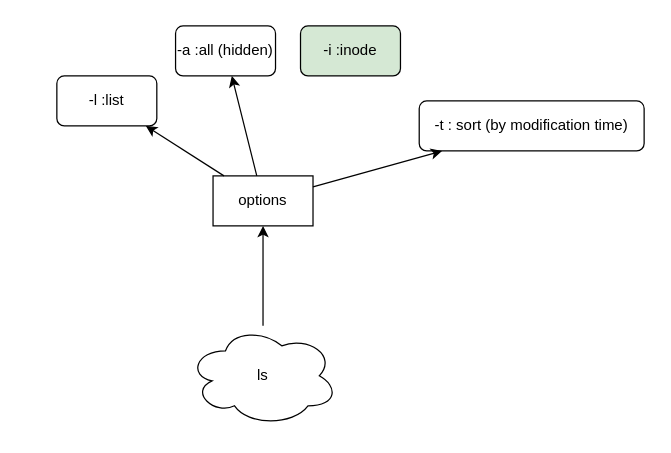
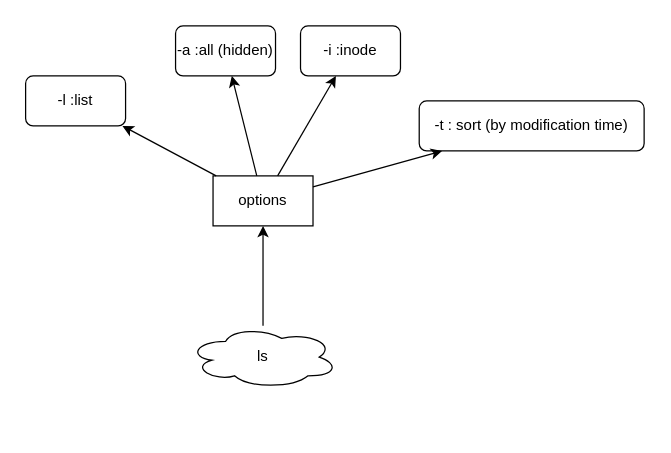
  <mxCell id="0" />
  <mxCell id="1" parent="0" />
- <mxCell id="2" value="ls" style="ellipse;shape=cloud;whiteSpace=wrap;html=1;" vertex="1" parent="1"><mxGeometry x="150" y="260" width="120" height="80" as="geometry" /></mxCell>
+ <mxCell id="2" value="ls" style="ellipse;shape=cloud;whiteSpace=wrap;html=1;" vertex="1" parent="1"><mxGeometry x="150" y="260" width="120" height="50" as="geometry" /></mxCell>
  <mxCell id="3" value="options" style="whiteSpace=wrap;html=1;rounded=0;" vertex="1" parent="1"><mxGeometry x="170" y="140" width="80" height="40" as="geometry" /></mxCell>
  <mxCell id="4" value="" style="endArrow=classic;html=1;" edge="1" parent="1" source="2" target="3"><mxGeometry width="50" height="50" relative="1" as="geometry"><mxPoint x="290" y="380" as="sourcePoint" /><mxPoint x="340" y="330" as="targetPoint" /></mxGeometry></mxCell>
- <mxCell id="5" value="-l :list" style="rounded=1;whiteSpace=wrap;html=1;" vertex="1" parent="1"><mxGeometry x="45" y="60" width="80" height="40" as="geometry" /></mxCell>
+ <mxCell id="5" value="-l :list" style="rounded=1;whiteSpace=wrap;html=1;" vertex="1" parent="1"><mxGeometry x="20" y="60" width="80" height="40" as="geometry" /></mxCell>
  <mxCell id="6" value="-a :all (hidden)" style="rounded=1;whiteSpace=wrap;html=1;" vertex="1" parent="1"><mxGeometry x="140" y="20" width="80" height="40" as="geometry" /></mxCell>
  <mxCell id="7" value="" style="endArrow=classic;html=1;" edge="1" parent="1" source="3" target="6"><mxGeometry width="50" height="50" relative="1" as="geometry"><mxPoint x="220" y="270" as="sourcePoint" /><mxPoint x="220" y="190" as="targetPoint" /></mxGeometry></mxCell>
  <mxCell id="8" value="" style="endArrow=classic;html=1;" edge="1" parent="1" source="3" target="5"><mxGeometry width="50" height="50" relative="1" as="geometry"><mxPoint x="230" y="280" as="sourcePoint" /><mxPoint x="230" y="200" as="targetPoint" /></mxGeometry></mxCell>
- <mxCell id="9" value="-i :inode" style="rounded=1;whiteSpace=wrap;html=1;fillColor=#d5e8d4;" vertex="1" parent="1"><mxGeometry x="240" y="20" width="80" height="40" as="geometry" /></mxCell>
+ <mxCell id="9" value="-i :inode" style="rounded=1;whiteSpace=wrap;html=1;" vertex="1" parent="1"><mxGeometry x="240" y="20" width="80" height="40" as="geometry" /></mxCell>
+ <mxCell id="10" value="" style="endArrow=classic;html=1;" edge="1" parent="1" source="3" target="9"><mxGeometry width="50" height="50" relative="1" as="geometry"><mxPoint x="215" y="150" as="sourcePoint" /><mxPoint x="195" y="70" as="targetPoint" /></mxGeometry></mxCell>
  <mxCell id="11" value="-t : sort (by modification time)" style="rounded=1;whiteSpace=wrap;html=1;" vertex="1" parent="1"><mxGeometry x="335" y="80" width="180" height="40" as="geometry" /></mxCell>
  <mxCell id="12" value="" style="endArrow=classic;html=1;" edge="1" parent="1" source="3" target="11"><mxGeometry width="50" height="50" relative="1" as="geometry"><mxPoint x="231.667" y="150" as="sourcePoint" /><mxPoint x="278.333" y="70" as="targetPoint" /></mxGeometry></mxCell>
